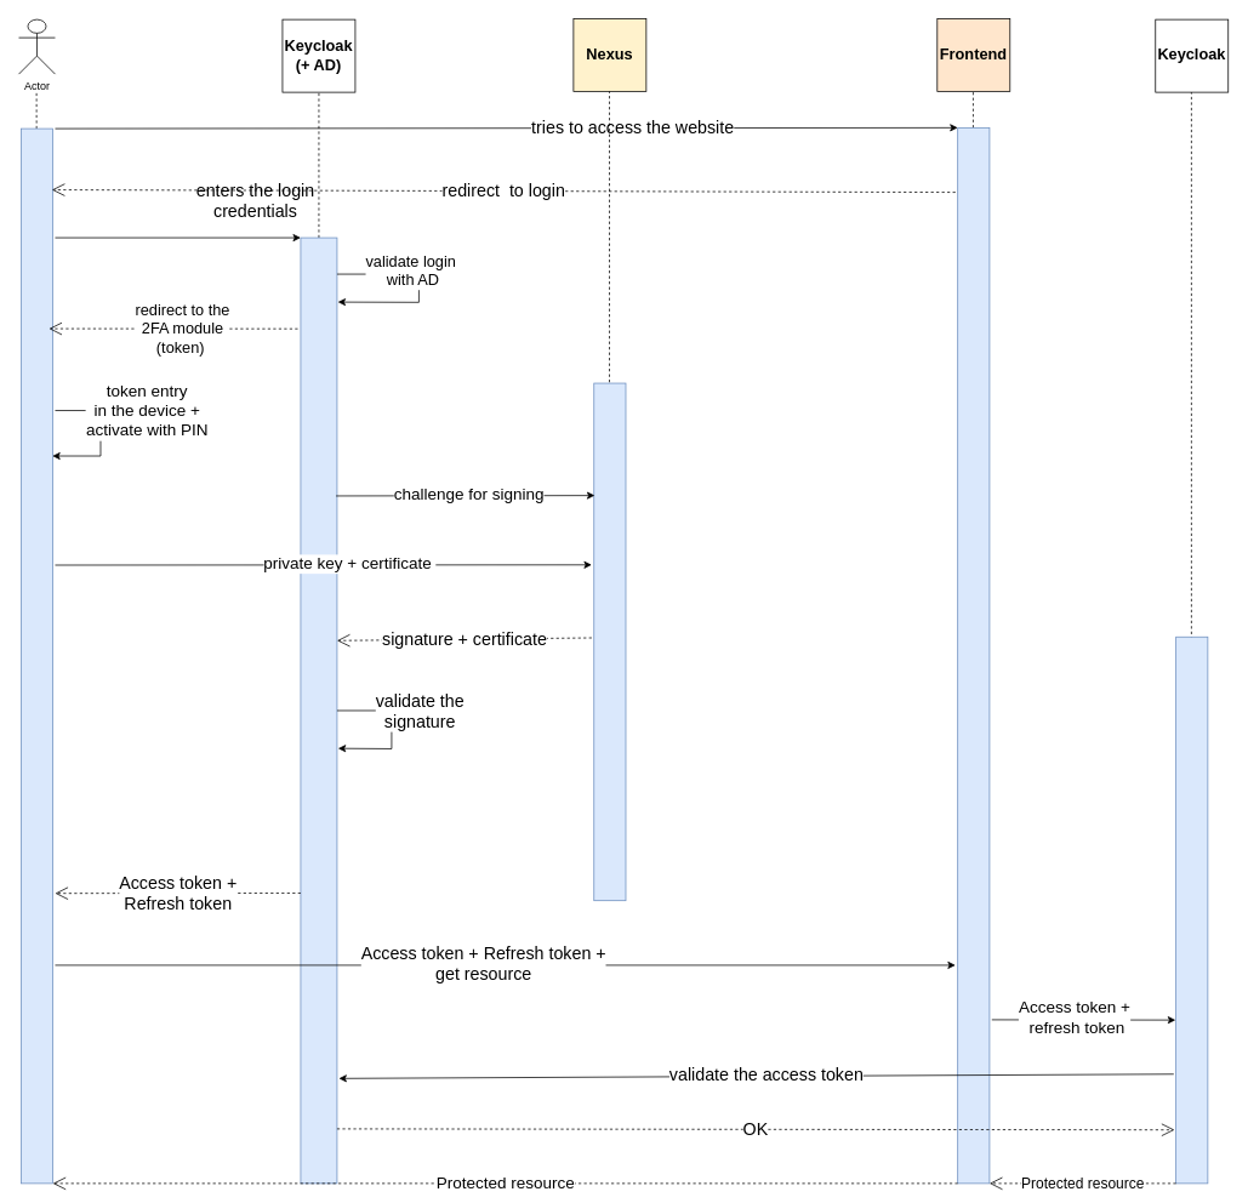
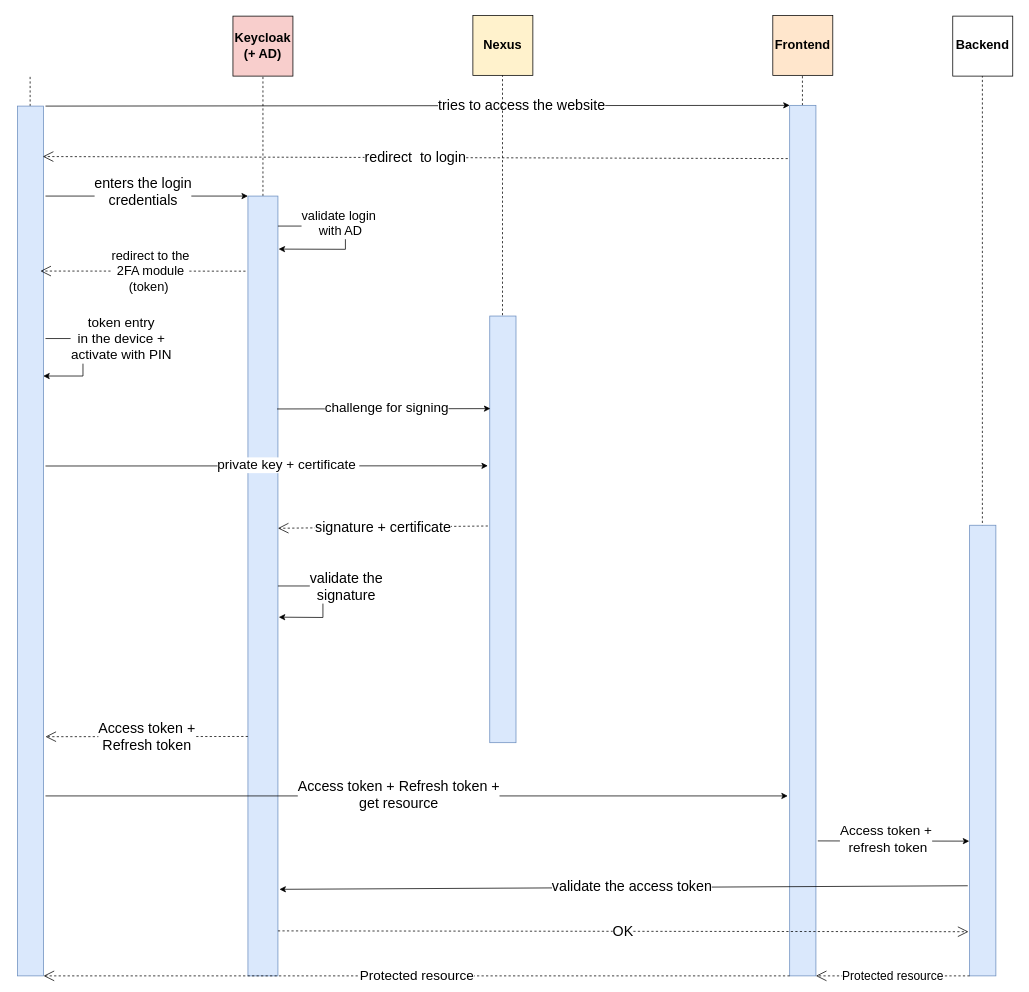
  <mxCell id="0" />
  <mxCell id="1" parent="0" />
- <mxCell id="2" value="Actor" style="shape=umlActor;verticalLabelPosition=bottom;verticalAlign=top;html=1;outlineConnect=0;" vertex="1" parent="1"><mxGeometry x="20" y="21" width="40" height="60" as="geometry" /></mxCell>
- <mxCell id="3" value="&lt;font style=&quot;font-size: 17px;&quot;&gt;&lt;b&gt;Keycloak&lt;br&gt;(+ AD)&lt;br&gt;&lt;/b&gt;&lt;/font&gt;" style="whiteSpace=wrap;html=1;aspect=fixed;" vertex="1" parent="1"><mxGeometry x="310" y="21" width="80" height="80" as="geometry" /></mxCell>
+ <mxCell id="3" value="&lt;font style=&quot;font-size: 17px;&quot;&gt;&lt;b&gt;Keycloak&lt;br&gt;(+ AD)&lt;br&gt;&lt;/b&gt;&lt;/font&gt;" style="whiteSpace=wrap;html=1;aspect=fixed;fillColor=#f8cecc;" vertex="1" parent="1"><mxGeometry x="310" y="21" width="80" height="80" as="geometry" /></mxCell>
  <mxCell id="4" value="&lt;font style=&quot;font-size: 17px;&quot;&gt;&lt;b&gt;Nexus&lt;/b&gt;&lt;/font&gt;" style="whiteSpace=wrap;html=1;aspect=fixed;fillColor=#fff2cc;" vertex="1" parent="1"><mxGeometry x="630" y="20" width="80" height="80" as="geometry" /></mxCell>
  <mxCell id="5" value="&lt;font style=&quot;font-size: 17px;&quot;&gt;&lt;b&gt;Frontend&lt;/b&gt;&lt;/font&gt;" style="whiteSpace=wrap;html=1;aspect=fixed;fillColor=#ffe6cc;" vertex="1" parent="1"><mxGeometry x="1030" y="20" width="80" height="80" as="geometry" /></mxCell>
  <mxCell id="6" value="" style="endArrow=none;dashed=1;html=1;rounded=0;" edge="1" parent="1" source="12"><mxGeometry width="50" height="50" relative="1" as="geometry"><mxPoint x="350" y="871" as="sourcePoint" /><mxPoint x="350" y="101" as="targetPoint" /><Array as="points"><mxPoint x="350" y="131" /></Array></mxGeometry></mxCell>
  <mxCell id="7" value="" style="endArrow=none;dashed=1;html=1;rounded=0;" edge="1" parent="1" source="17"><mxGeometry width="50" height="50" relative="1" as="geometry"><mxPoint x="1069.5" y="870" as="sourcePoint" /><mxPoint x="1069.5" y="100" as="targetPoint" /></mxGeometry></mxCell>
  <mxCell id="8" value="" style="endArrow=none;dashed=1;html=1;rounded=0;" edge="1" parent="1" source="10"><mxGeometry width="50" height="50" relative="1" as="geometry"><mxPoint x="39.5" y="871" as="sourcePoint" /><mxPoint x="39.5" y="101" as="targetPoint" /></mxGeometry></mxCell>
  <mxCell id="9" value="" style="endArrow=none;dashed=1;html=1;rounded=0;" edge="1" parent="1" target="10"><mxGeometry width="50" height="50" relative="1" as="geometry"><mxPoint x="39.5" y="871" as="sourcePoint" /><mxPoint x="39.5" y="101" as="targetPoint" /></mxGeometry></mxCell>
  <mxCell id="10" value="" style="rounded=0;whiteSpace=wrap;html=1;fillColor=#dae8fc;strokeColor=#6c8ebf;" vertex="1" parent="1"><mxGeometry x="22.5" y="141" width="35" height="1160" as="geometry" /></mxCell>
  <mxCell id="11" value="" style="endArrow=none;dashed=1;html=1;rounded=0;" edge="1" parent="1" target="12"><mxGeometry width="50" height="50" relative="1" as="geometry"><mxPoint x="350" y="871" as="sourcePoint" /><mxPoint x="350" y="101" as="targetPoint" /></mxGeometry></mxCell>
  <mxCell id="12" value="" style="rounded=0;whiteSpace=wrap;html=1;fillColor=#dae8fc;strokeColor=#6c8ebf;" vertex="1" parent="1"><mxGeometry x="330" y="261" width="40" height="1040" as="geometry" /></mxCell>
  <mxCell id="13" value="" style="endArrow=classic;html=1;rounded=0;entryX=0;entryY=0;entryDx=0;entryDy=0;" edge="1" parent="1" target="17"><mxGeometry width="50" height="50" relative="1" as="geometry"><mxPoint x="60" y="141" as="sourcePoint" /><mxPoint x="1292.5" y="141" as="targetPoint" /></mxGeometry></mxCell>
- <mxCell id="14" value="&lt;font style=&quot;font-size: 17px;&quot;&gt;&lt;b&gt;Keycloak&lt;/b&gt;&lt;/font&gt;" style="whiteSpace=wrap;html=1;aspect=fixed;" vertex="1" parent="1"><mxGeometry x="1270" y="21" width="80" height="80" as="geometry" /></mxCell>
+ <mxCell id="14" value="&lt;font style=&quot;font-size: 17px;&quot;&gt;&lt;b&gt;Backend&lt;/b&gt;&lt;/font&gt;" style="whiteSpace=wrap;html=1;aspect=fixed;" vertex="1" parent="1"><mxGeometry x="1270" y="21" width="80" height="80" as="geometry" /></mxCell>
  <mxCell id="15" value="" style="endArrow=none;dashed=1;html=1;rounded=0;" edge="1" parent="1"><mxGeometry width="50" height="50" relative="1" as="geometry"><mxPoint x="1309.5" y="871" as="sourcePoint" /><mxPoint x="1309.5" y="101" as="targetPoint" /></mxGeometry></mxCell>
  <mxCell id="16" value="" style="endArrow=none;dashed=1;html=1;rounded=0;" edge="1" parent="1" target="17"><mxGeometry width="50" height="50" relative="1" as="geometry"><mxPoint x="1069.5" y="870" as="sourcePoint" /><mxPoint x="1069.5" y="100" as="targetPoint" /></mxGeometry></mxCell>
  <mxCell id="17" value="" style="rounded=0;whiteSpace=wrap;html=1;fillColor=#dae8fc;strokeColor=#6c8ebf;" vertex="1" parent="1"><mxGeometry x="1052.5" y="140" width="35" height="1161" as="geometry" /></mxCell>
  <mxCell id="18" value="&lt;font style=&quot;font-size: 19px;&quot;&gt;tries to access the website&lt;/font&gt;" style="text;html=1;align=center;verticalAlign=middle;resizable=0;points=[];autosize=1;strokeColor=none;fillColor=none;labelBackgroundColor=default;" vertex="1" parent="1"><mxGeometry x="570" y="121" width="250" height="40" as="geometry" /></mxCell>
  <mxCell id="19" value="" style="endArrow=classic;html=1;rounded=0;" edge="1" parent="1"><mxGeometry width="50" height="50" relative="1" as="geometry"><mxPoint x="60" y="261" as="sourcePoint" /><mxPoint x="330" y="261" as="targetPoint" /></mxGeometry></mxCell>
- <mxCell id="20" value="&lt;font style=&quot;font-size: 19px;&quot;&gt;enters the login &lt;br&gt;credentials&lt;/font&gt;" style="text;html=1;align=center;verticalAlign=middle;resizable=0;points=[];autosize=1;strokeColor=none;fillColor=none;labelBackgroundColor=default;" vertex="1" parent="1"><mxGeometry x="205" y="191" width="150" height="60" as="geometry" /></mxCell>
+ <mxCell id="20" value="&lt;font style=&quot;font-size: 19px;&quot;&gt;enters the login &lt;br&gt;credentials&lt;/font&gt;" style="text;html=1;align=center;verticalAlign=middle;resizable=0;points=[];autosize=1;strokeColor=none;fillColor=none;labelBackgroundColor=default;" vertex="1" parent="1"><mxGeometry x="115" y="226" width="150" height="60" as="geometry" /></mxCell>
  <mxCell id="21" value="&lt;font style=&quot;font-size: 19px;&quot;&gt;redirect&amp;nbsp; to login&lt;/font&gt;" style="endArrow=open;endSize=12;dashed=1;html=1;rounded=0;entryX=0.97;entryY=0.058;entryDx=0;entryDy=0;entryPerimeter=0;" edge="1" parent="1" target="10"><mxGeometry width="160" relative="1" as="geometry"><mxPoint x="1050" y="211" as="sourcePoint" /><mxPoint x="137.5" y="201" as="targetPoint" /></mxGeometry></mxCell>
  <mxCell id="22" value="" style="endArrow=open;endSize=12;dashed=1;html=1;rounded=0;entryX=0.97;entryY=0.382;entryDx=0;entryDy=0;entryPerimeter=0;" edge="1" parent="1"><mxGeometry width="160" relative="1" as="geometry"><mxPoint x="326.78" y="361.14" as="sourcePoint" /><mxPoint x="53.23" y="361" as="targetPoint" /></mxGeometry></mxCell>
  <mxCell id="23" value="&lt;font style=&quot;font-size: 17px;&quot;&gt;redirect to the &lt;br&gt;2FA module &lt;br&gt;(token)&amp;nbsp;&lt;/font&gt;" style="edgeLabel;html=1;align=center;verticalAlign=middle;resizable=0;points=[];" vertex="1" connectable="0" parent="22"><mxGeometry x="0.028" relative="1" as="geometry"><mxPoint x="14" as="offset" /></mxGeometry></mxCell>
  <mxCell id="24" value="" style="endArrow=none;dashed=1;html=1;rounded=0;" edge="1" parent="1"><mxGeometry width="50" height="50" relative="1" as="geometry"><mxPoint x="669.5" y="870" as="sourcePoint" /><mxPoint x="669.5" y="100" as="targetPoint" /></mxGeometry></mxCell>
  <mxCell id="25" value="" style="rounded=0;whiteSpace=wrap;html=1;fillColor=#dae8fc;strokeColor=#6c8ebf;" vertex="1" parent="1"><mxGeometry x="652.5" y="421" width="35" height="569" as="geometry" /></mxCell>
  <mxCell id="26" value="" style="rounded=0;whiteSpace=wrap;html=1;fillColor=#dae8fc;strokeColor=#6c8ebf;" vertex="1" parent="1"><mxGeometry x="1292.5" y="700" width="35" height="601" as="geometry" /></mxCell>
  <mxCell id="27" value="" style="endArrow=classic;html=1;rounded=0;" edge="1" parent="1"><mxGeometry width="50" height="50" relative="1" as="geometry"><mxPoint x="60" y="1061" as="sourcePoint" /><mxPoint x="1050" y="1061" as="targetPoint" /></mxGeometry></mxCell>
  <mxCell id="28" value="&lt;font style=&quot;font-size: 19px;&quot;&gt;Access token + Refresh token +&lt;br&gt;get resource&lt;br&gt;&lt;/font&gt;" style="edgeLabel;html=1;align=center;verticalAlign=middle;resizable=0;points=[];" vertex="1" connectable="0" parent="27"><mxGeometry x="-0.251" y="2" relative="1" as="geometry"><mxPoint x="99" as="offset" /></mxGeometry></mxCell>
  <mxCell id="29" value="&lt;font style=&quot;font-size: 19px;&quot;&gt;Access token +&lt;br&gt;Refresh token&lt;/font&gt;" style="endArrow=open;endSize=12;dashed=1;html=1;rounded=0;exitX=0;exitY=0.693;exitDx=0;exitDy=0;exitPerimeter=0;" edge="1" parent="1" source="12"><mxGeometry width="160" relative="1" as="geometry"><mxPoint x="320" y="981" as="sourcePoint" /><mxPoint x="60" y="982" as="targetPoint" /></mxGeometry></mxCell>
  <mxCell id="30" value="" style="endArrow=classic;html=1;rounded=0;entryX=-0.014;entryY=0.701;entryDx=0;entryDy=0;entryPerimeter=0;" edge="1" parent="1" target="26"><mxGeometry width="50" height="50" relative="1" as="geometry"><mxPoint x="1090" y="1121" as="sourcePoint" /><mxPoint x="1140" y="1071" as="targetPoint" /></mxGeometry></mxCell>
  <mxCell id="31" value="&lt;font style=&quot;font-size: 18px;&quot;&gt;Access token +&lt;br&gt;&amp;nbsp;refresh token&lt;/font&gt;" style="edgeLabel;html=1;align=center;verticalAlign=middle;resizable=0;points=[];" vertex="1" connectable="0" parent="30"><mxGeometry x="-0.105" y="3" relative="1" as="geometry"><mxPoint as="offset" /></mxGeometry></mxCell>
  <mxCell id="32" value="" style="endArrow=classic;html=1;rounded=0;exitX=-0.071;exitY=0.8;exitDx=0;exitDy=0;entryX=1.05;entryY=0.889;entryDx=0;entryDy=0;exitPerimeter=0;entryPerimeter=0;" edge="1" parent="1" source="26" target="12"><mxGeometry width="50" height="50" relative="1" as="geometry"><mxPoint x="890" y="1281" as="sourcePoint" /><mxPoint x="940" y="1231" as="targetPoint" /></mxGeometry></mxCell>
  <mxCell id="33" value="&lt;font style=&quot;font-size: 19px;&quot;&gt;validate the access token&lt;/font&gt;" style="edgeLabel;html=1;align=center;verticalAlign=middle;resizable=0;points=[];" vertex="1" connectable="0" parent="32"><mxGeometry x="-0.022" y="-2" relative="1" as="geometry"><mxPoint as="offset" /></mxGeometry></mxCell>
  <mxCell id="34" value="&lt;font style=&quot;font-size: 19px;&quot;&gt;OK&lt;/font&gt;" style="endArrow=open;endSize=12;dashed=1;html=1;rounded=0;entryX=-0.046;entryY=0.902;entryDx=0;entryDy=0;entryPerimeter=0;" edge="1" parent="1" target="26"><mxGeometry width="160" relative="1" as="geometry"><mxPoint x="370" y="1241" as="sourcePoint" /><mxPoint x="530" y="1241" as="targetPoint" /></mxGeometry></mxCell>
  <mxCell id="35" value="&lt;font style=&quot;font-size: 16px;&quot;&gt;Protected resource&lt;/font&gt;" style="endArrow=open;endSize=12;dashed=1;html=1;rounded=0;exitX=0;exitY=1;exitDx=0;exitDy=0;entryX=1;entryY=1;entryDx=0;entryDy=0;" edge="1" parent="1" source="26" target="17"><mxGeometry width="160" relative="1" as="geometry"><mxPoint x="1110" y="1291" as="sourcePoint" /><mxPoint x="1270" y="1291" as="targetPoint" /></mxGeometry></mxCell>
  <mxCell id="36" value="&lt;font style=&quot;font-size: 18px;&quot;&gt;Protected resource&lt;/font&gt;" style="endArrow=open;endSize=12;dashed=1;html=1;rounded=0;exitX=0;exitY=1;exitDx=0;exitDy=0;entryX=1;entryY=1;entryDx=0;entryDy=0;" edge="1" parent="1" source="17" target="10"><mxGeometry width="160" relative="1" as="geometry"><mxPoint x="670" y="1311" as="sourcePoint" /><mxPoint x="830" y="1311" as="targetPoint" /></mxGeometry></mxCell>
  <mxCell id="37" value="" style="endArrow=classic;html=1;rounded=0;entryX=1.022;entryY=0.068;entryDx=0;entryDy=0;entryPerimeter=0;" edge="1" parent="1" target="12"><mxGeometry width="50" height="50" relative="1" as="geometry"><mxPoint x="370" y="301" as="sourcePoint" /><mxPoint x="370" y="341" as="targetPoint" /><Array as="points"><mxPoint x="460" y="301" /><mxPoint x="460" y="332" /></Array></mxGeometry></mxCell>
  <mxCell id="38" value="&lt;font style=&quot;font-size: 17px;&quot;&gt;validate login&lt;br&gt;&amp;nbsp;with AD&lt;/font&gt;" style="edgeLabel;html=1;align=center;verticalAlign=middle;resizable=0;points=[];" vertex="1" connectable="0" parent="37"><mxGeometry x="-0.051" y="1" relative="1" as="geometry"><mxPoint x="-11" y="-14" as="offset" /></mxGeometry></mxCell>
  <mxCell id="39" value="" style="endArrow=classic;html=1;rounded=0;" edge="1" parent="1"><mxGeometry width="50" height="50" relative="1" as="geometry"><mxPoint x="60" y="451" as="sourcePoint" /><mxPoint x="57" y="501" as="targetPoint" /><Array as="points"><mxPoint x="110" y="451" /><mxPoint x="110" y="501" /></Array></mxGeometry></mxCell>
  <mxCell id="40" value="&lt;font style=&quot;font-size: 18px;&quot;&gt;token entry &lt;br&gt;in the device +&lt;br&gt;activate with PIN&lt;br&gt;&lt;/font&gt;" style="edgeLabel;html=1;align=center;verticalAlign=middle;resizable=0;points=[];" vertex="1" connectable="0" parent="39"><mxGeometry x="-0.085" y="-1" relative="1" as="geometry"><mxPoint x="51" y="-20" as="offset" /></mxGeometry></mxCell>
  <mxCell id="41" value="" style="endArrow=classic;html=1;rounded=0;exitX=0.972;exitY=0.273;exitDx=0;exitDy=0;exitPerimeter=0;entryX=0.024;entryY=0.217;entryDx=0;entryDy=0;entryPerimeter=0;" edge="1" parent="1" source="12" target="25"><mxGeometry width="50" height="50" relative="1" as="geometry"><mxPoint x="250" y="561" as="sourcePoint" /><mxPoint x="300" y="511" as="targetPoint" /></mxGeometry></mxCell>
  <mxCell id="42" value="&lt;font style=&quot;font-size: 18px;&quot;&gt;challenge for signing&lt;/font&gt;" style="edgeLabel;html=1;align=center;verticalAlign=middle;resizable=0;points=[];" vertex="1" connectable="0" parent="41"><mxGeometry x="0.027" y="1" relative="1" as="geometry"><mxPoint as="offset" /></mxGeometry></mxCell>
  <mxCell id="43" value="" style="endArrow=classic;html=1;rounded=0;entryX=-0.071;entryY=0.351;entryDx=0;entryDy=0;entryPerimeter=0;" edge="1" parent="1" target="25"><mxGeometry width="50" height="50" relative="1" as="geometry"><mxPoint x="60" y="621" as="sourcePoint" /><mxPoint x="110" y="571" as="targetPoint" /></mxGeometry></mxCell>
  <mxCell id="44" value="&lt;font style=&quot;font-size: 18px;&quot;&gt;private key + certificate&amp;nbsp;&lt;/font&gt;" style="edgeLabel;html=1;align=center;verticalAlign=middle;resizable=0;points=[];" vertex="1" connectable="0" parent="43"><mxGeometry x="0.098" y="1" relative="1" as="geometry"><mxPoint as="offset" /></mxGeometry></mxCell>
  <mxCell id="45" value="&lt;font style=&quot;font-size: 19px;&quot;&gt;signature + certificate&lt;/font&gt;" style="endArrow=open;endSize=12;dashed=1;html=1;rounded=0;entryX=1;entryY=0.426;entryDx=0;entryDy=0;entryPerimeter=0;" edge="1" parent="1" target="12"><mxGeometry x="-0.0" width="160" relative="1" as="geometry"><mxPoint x="650" y="701" as="sourcePoint" /><mxPoint x="600" y="701" as="targetPoint" /><mxPoint as="offset" /></mxGeometry></mxCell>
  <mxCell id="46" value="" style="endArrow=classic;html=1;rounded=0;entryX=1.028;entryY=0.54;entryDx=0;entryDy=0;entryPerimeter=0;" edge="1" parent="1" target="12"><mxGeometry width="50" height="50" relative="1" as="geometry"><mxPoint x="370" y="781" as="sourcePoint" /><mxPoint x="430" y="821" as="targetPoint" /><Array as="points"><mxPoint x="430" y="781" /><mxPoint x="430" y="823" /></Array></mxGeometry></mxCell>
  <mxCell id="47" value="&lt;font style=&quot;font-size: 19px;&quot;&gt;validate the&lt;br&gt;signature&lt;/font&gt;" style="edgeLabel;html=1;align=center;verticalAlign=middle;resizable=0;points=[];" vertex="1" connectable="0" parent="46"><mxGeometry x="-0.057" y="1" relative="1" as="geometry"><mxPoint x="29" y="-16" as="offset" /></mxGeometry></mxCell>
